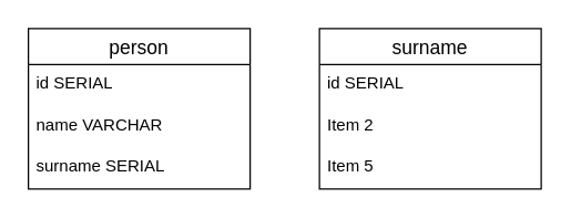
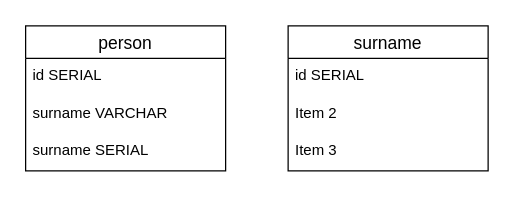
  <mxCell id="0" />
  <mxCell id="1" parent="0" />
  <mxCell id="2" value="surname" style="swimlane;fontStyle=0;childLayout=stackLayout;horizontal=1;startSize=26;horizontalStack=0;resizeParent=1;resizeParentMax=0;resizeLast=0;collapsible=1;marginBottom=0;align=center;fontSize=14;" vertex="1" parent="1"><mxGeometry x="230" y="20" width="160" height="116" as="geometry" /></mxCell>
  <mxCell id="3" value="id SERIAL" style="text;strokeColor=none;fillColor=none;spacingLeft=4;spacingRight=4;overflow=hidden;rotatable=0;points=[[0,0.5],[1,0.5]];portConstraint=eastwest;fontSize=12;whiteSpace=wrap;html=1;" vertex="1" parent="2"><mxGeometry y="26" width="160" height="30" as="geometry" /></mxCell>
  <mxCell id="4" value="Item 2" style="text;strokeColor=none;fillColor=none;spacingLeft=4;spacingRight=4;overflow=hidden;rotatable=0;points=[[0,0.5],[1,0.5]];portConstraint=eastwest;fontSize=12;whiteSpace=wrap;html=1;" vertex="1" parent="2"><mxGeometry y="56" width="160" height="30" as="geometry" /></mxCell>
- <mxCell id="5" value="Item 5" style="text;strokeColor=none;fillColor=none;spacingLeft=4;spacingRight=4;overflow=hidden;rotatable=0;points=[[0,0.5],[1,0.5]];portConstraint=eastwest;fontSize=12;whiteSpace=wrap;html=1;" vertex="1" parent="2"><mxGeometry y="86" width="160" height="30" as="geometry" /></mxCell>
+ <mxCell id="5" value="Item 3" style="text;strokeColor=none;fillColor=none;spacingLeft=4;spacingRight=4;overflow=hidden;rotatable=0;points=[[0,0.5],[1,0.5]];portConstraint=eastwest;fontSize=12;whiteSpace=wrap;html=1;" vertex="1" parent="2"><mxGeometry y="86" width="160" height="30" as="geometry" /></mxCell>
  <mxCell id="6" value="person" style="swimlane;fontStyle=0;childLayout=stackLayout;horizontal=1;startSize=26;horizontalStack=0;resizeParent=1;resizeParentMax=0;resizeLast=0;collapsible=1;marginBottom=0;align=center;fontSize=14;" vertex="1" parent="1"><mxGeometry x="20" y="20" width="160" height="116" as="geometry" /></mxCell>
  <mxCell id="7" value="id SERIAL" style="text;strokeColor=none;fillColor=none;spacingLeft=4;spacingRight=4;overflow=hidden;rotatable=0;points=[[0,0.5],[1,0.5]];portConstraint=eastwest;fontSize=12;whiteSpace=wrap;html=1;" vertex="1" parent="6"><mxGeometry y="26" width="160" height="30" as="geometry" /></mxCell>
- <mxCell id="8" value="name VARCHAR" style="text;strokeColor=none;fillColor=none;spacingLeft=4;spacingRight=4;overflow=hidden;rotatable=0;points=[[0,0.5],[1,0.5]];portConstraint=eastwest;fontSize=12;whiteSpace=wrap;html=1;" vertex="1" parent="6"><mxGeometry y="56" width="160" height="30" as="geometry" /></mxCell>
+ <mxCell id="8" value="surname VARCHAR" style="text;strokeColor=none;fillColor=none;spacingLeft=4;spacingRight=4;overflow=hidden;rotatable=0;points=[[0,0.5],[1,0.5]];portConstraint=eastwest;fontSize=12;whiteSpace=wrap;html=1;" vertex="1" parent="6"><mxGeometry y="56" width="160" height="30" as="geometry" /></mxCell>
  <mxCell id="9" value="surname SERIAL" style="text;strokeColor=none;fillColor=none;spacingLeft=4;spacingRight=4;overflow=hidden;rotatable=0;points=[[0,0.5],[1,0.5]];portConstraint=eastwest;fontSize=12;whiteSpace=wrap;html=1;" vertex="1" parent="6"><mxGeometry y="86" width="160" height="30" as="geometry" /></mxCell>
